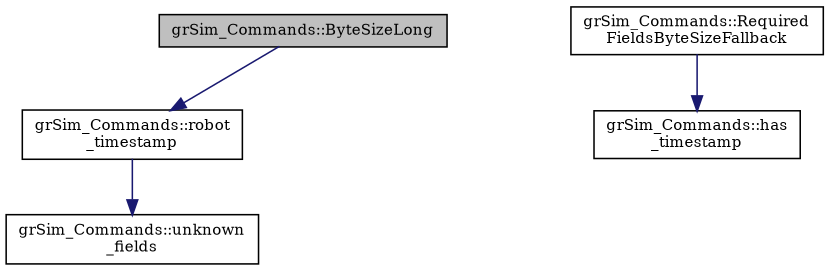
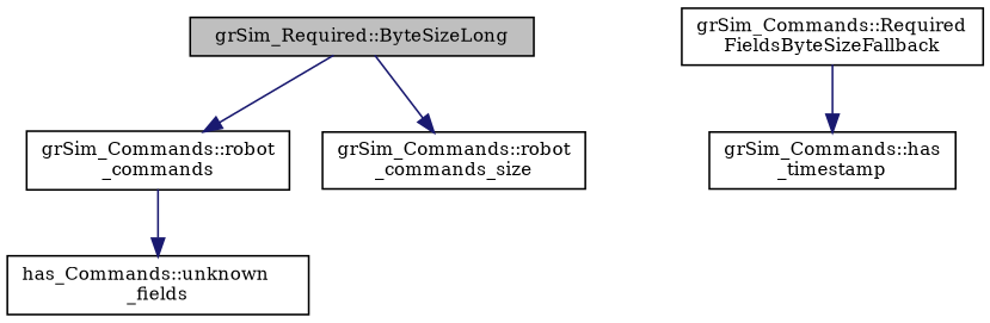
  digraph {
    fontname="DejaVu Serif"
    rankdir=TB
    node [color=black fillcolor=white fontname="DejaVu Serif" fontsize=10 shape=record style=filled]
    edge [color=midnightblue fontname="DejaVu Serif" fontsize=10 labelfontname=Helvetica labelfontsize=10 style=solid]
-   n1 [fillcolor=grey75 fontcolor=black height=0.2 label="grSim_Commands::ByteSizeLong" width=0.4]
-   n2 [height=0.2 label="grSim_Commands::robot\l_timestamp" width=0.4]
+   n1 [fillcolor=grey75 fontcolor=black height=0.2 label="grSim_Required::ByteSizeLong" width=0.4]
+   n2 [height=0.2 label="grSim_Commands::robot\l_commands" width=0.4]
+   n3 [height=0.2 label="grSim_Commands::robot\l_commands_size" width=0.4]
    n4 [height=0.2 label="grSim_Commands::Required\lFieldsByteSizeFallback" width=0.4]
    n5 [height=0.2 label="grSim_Commands::has\l_timestamp" width=0.4]
-   n6 [height=0.2 label="grSim_Commands::unknown\l_fields" width=0.4]
+   n6 [height=0.2 label="has_Commands::unknown\l_fields" width=0.4]
    n1 -> n2
+   n1 -> n3
    n2 -> n6
    n4 -> n5
  }
